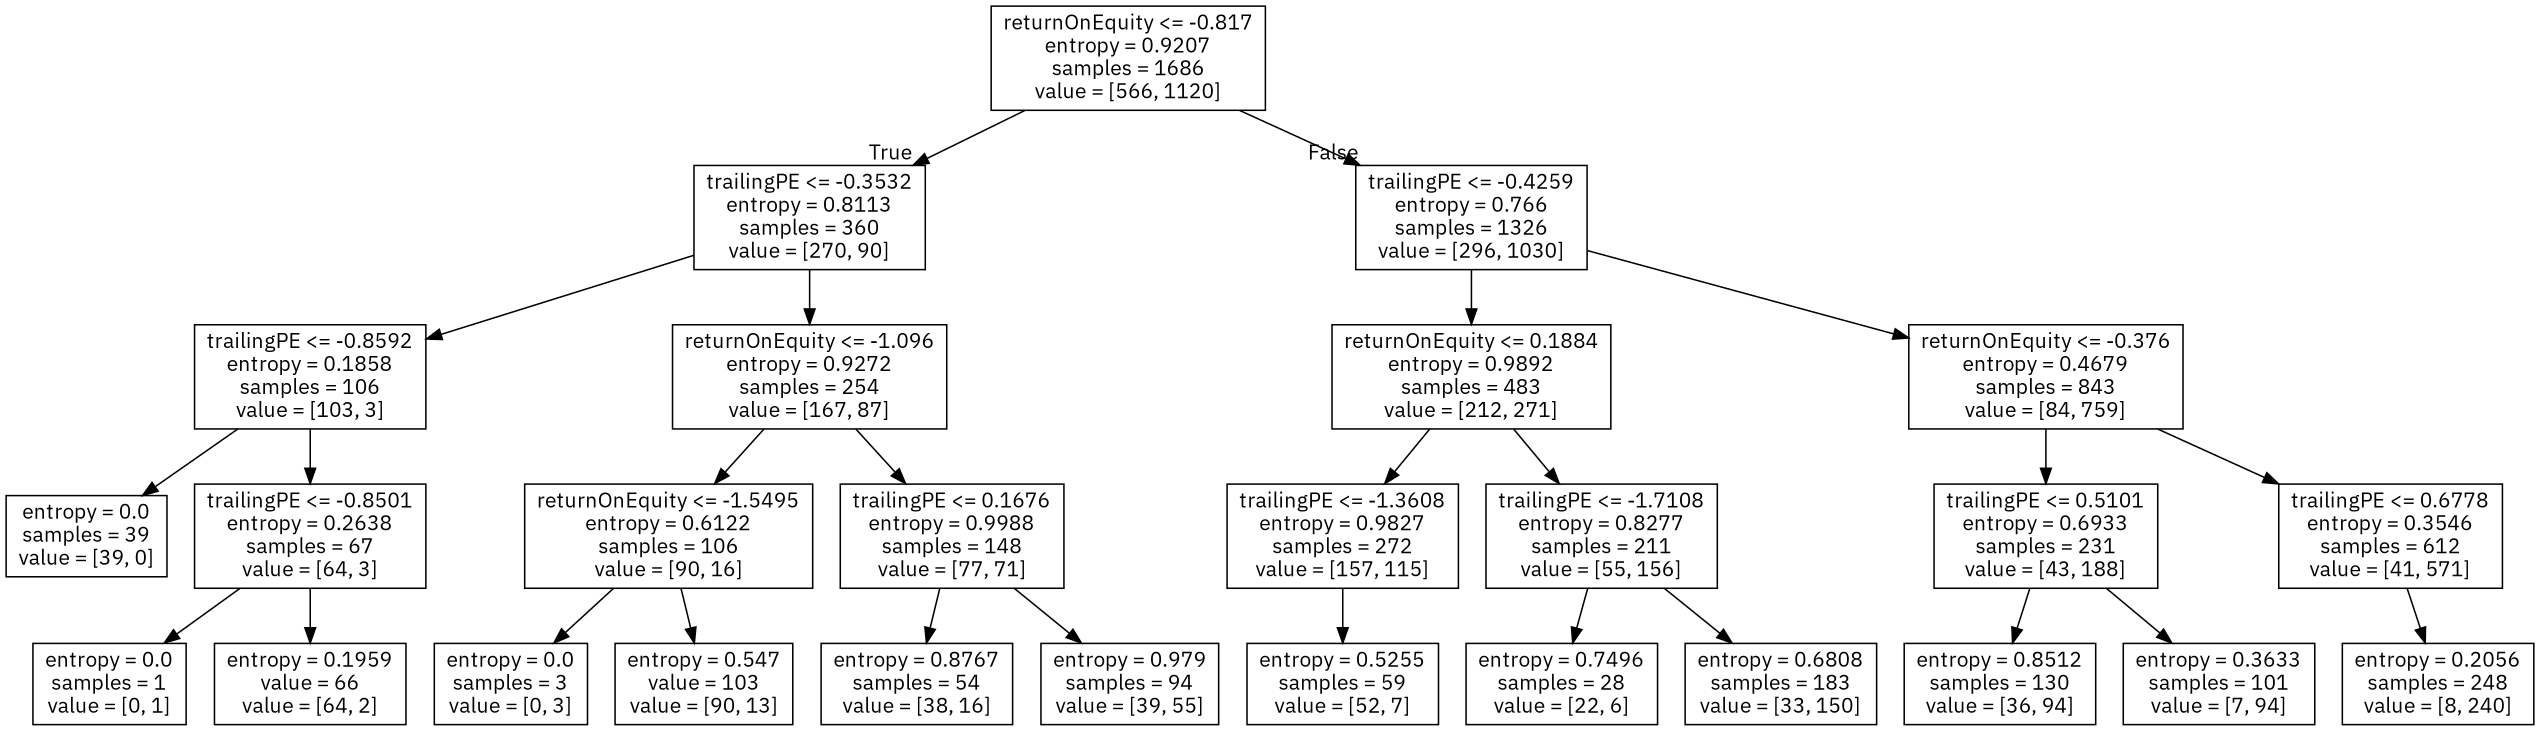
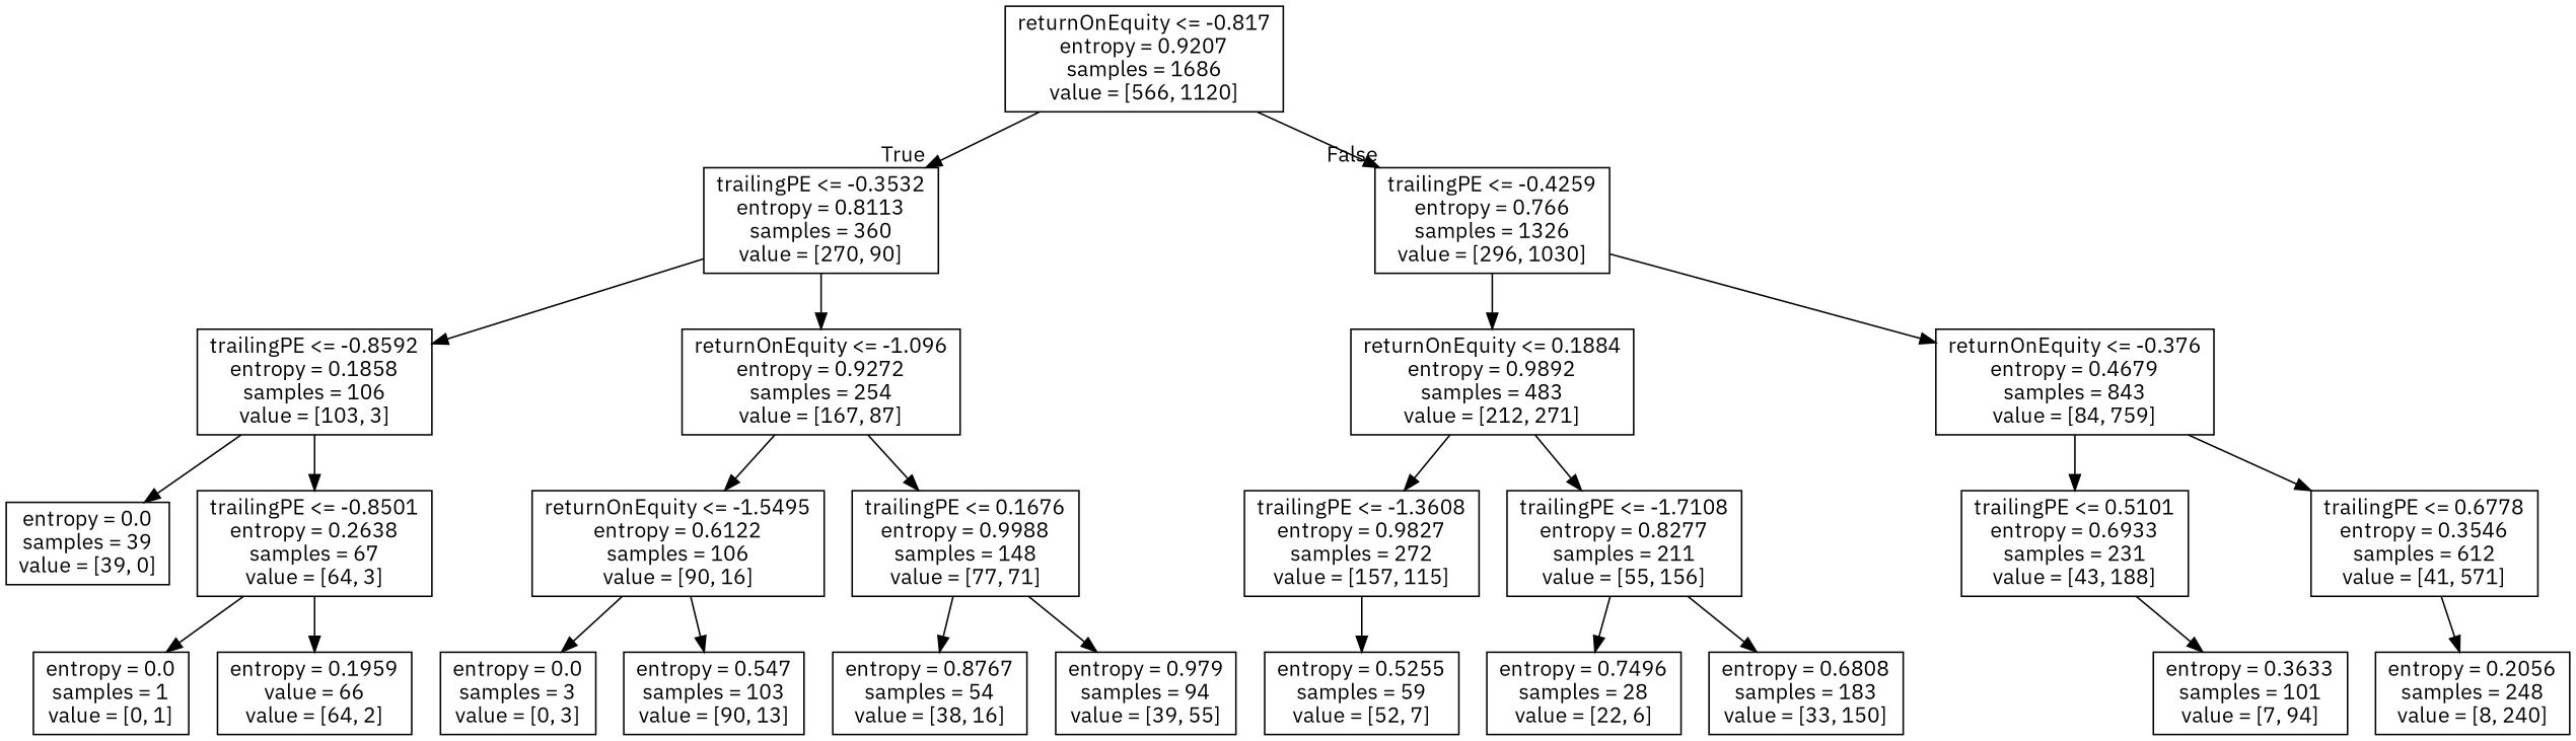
  digraph {
    fontname="IBM Plex Sans"
    node [fontname="IBM Plex Sans" shape=box]
    edge [fontname="IBM Plex Sans"]
    n1 [label="returnOnEquity <= -0.817\nentropy = 0.9207\nsamples = 1686\nvalue = [566, 1120]"]
    n2 [label="trailingPE <= -0.3532\nentropy = 0.8113\nsamples = 360\nvalue = [270, 90]"]
    n3 [label="trailingPE <= -0.4259\nentropy = 0.766\nsamples = 1326\nvalue = [296, 1030]"]
    n4 [label="trailingPE <= -0.8592\nentropy = 0.1858\nsamples = 106\nvalue = [103, 3]"]
    n5 [label="returnOnEquity <= -1.096\nentropy = 0.9272\nsamples = 254\nvalue = [167, 87]"]
    n6 [label="returnOnEquity <= 0.1884\nentropy = 0.9892\nsamples = 483\nvalue = [212, 271]"]
    n7 [label="returnOnEquity <= -0.376\nentropy = 0.4679\nsamples = 843\nvalue = [84, 759]"]
    n8 [label="entropy = 0.0\nsamples = 39\nvalue = [39, 0]"]
    n9 [label="trailingPE <= -0.8501\nentropy = 0.2638\nsamples = 67\nvalue = [64, 3]"]
    n10 [label="returnOnEquity <= -1.5495\nentropy = 0.6122\nsamples = 106\nvalue = [90, 16]"]
    n11 [label="trailingPE <= 0.1676\nentropy = 0.9988\nsamples = 148\nvalue = [77, 71]"]
    n12 [label="entropy = 0.0\nsamples = 1\nvalue = [0, 1]"]
    n13 [label="entropy = 0.1959\nvalue = 66\nvalue = [64, 2]"]
    n14 [label="entropy = 0.0\nsamples = 3\nvalue = [0, 3]"]
-   n15 [label="entropy = 0.547\nvalue = 103\nvalue = [90, 13]"]
+   n15 [label="entropy = 0.547\nsamples = 103\nvalue = [90, 13]"]
    n16 [label="entropy = 0.8767\nsamples = 54\nvalue = [38, 16]"]
    n17 [label="entropy = 0.979\nsamples = 94\nvalue = [39, 55]"]
    n18 [label="trailingPE <= -1.3608\nentropy = 0.9827\nsamples = 272\nvalue = [157, 115]"]
    n19 [label="trailingPE <= -1.7108\nentropy = 0.8277\nsamples = 211\nvalue = [55, 156]"]
    n20 [label="trailingPE <= 0.5101\nentropy = 0.6933\nsamples = 231\nvalue = [43, 188]"]
    n21 [label="trailingPE <= 0.6778\nentropy = 0.3546\nsamples = 612\nvalue = [41, 571]"]
    n22 [label="entropy = 0.5255\nsamples = 59\nvalue = [52, 7]"]
    n23 [label="entropy = 0.7496\nsamples = 28\nvalue = [22, 6]"]
    n24 [label="entropy = 0.6808\nsamples = 183\nvalue = [33, 150]"]
-   n25 [label="entropy = 0.8512\nsamples = 130\nvalue = [36, 94]"]
    n26 [label="entropy = 0.3633\nsamples = 101\nvalue = [7, 94]"]
    n27 [label="entropy = 0.2056\nsamples = 248\nvalue = [8, 240]"]
    n1 -> n2 [headlabel=True labelangle=45 labeldistance=2.5]
    n1 -> n3 [headlabel=False labelangle=-45 labeldistance=2.5]
    n2 -> n4
    n2 -> n5
    n3 -> n6
    n3 -> n7
    n4 -> n8
    n4 -> n9
    n5 -> n10
    n5 -> n11
    n6 -> n18
    n6 -> n19
    n7 -> n20
    n7 -> n21
    n9 -> n12
    n9 -> n13
    n10 -> n14
    n10 -> n15
    n11 -> n16
    n11 -> n17
    n18 -> n22
    n19 -> n23
    n19 -> n24
-   n20 -> n25
    n20 -> n26
    n21 -> n27
  }
